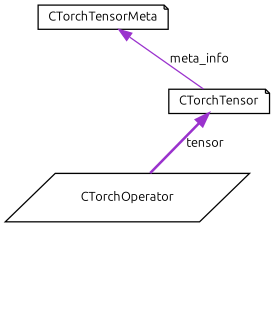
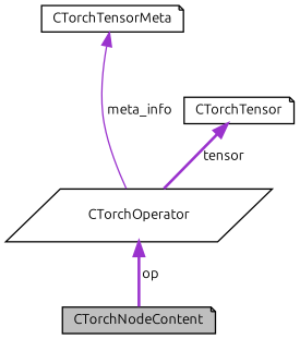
  digraph {
    fontname=Ubuntu
    node [color=black fillcolor=white fontname=Ubuntu fontsize=10 shape=note style=filled]
    edge [color=darkorchid3 dir=back fontname=Ubuntu fontsize=10 labelfontname=Helvetica labelfontsize=10 style=bold]
+   n1 [fillcolor=grey75 fontcolor=black height=0.2 label=CTorchNodeContent width=0.4]
    n2 [height=0.2 label=CTorchOperator shape=parallelogram width=0.4]
    n3 [height=0.2 label=CTorchTensor width=0.4]
    n4 [height=0.2 label=CTorchTensorMeta width=0.4]
+   n2 -> n1 [label=" op"]
    n3 -> n2 [label=" tensor"]
-   n4 -> n3 [label=" meta_info" style=solid]
+   n4 -> n2 [label=" meta_info" style=solid]
  }
